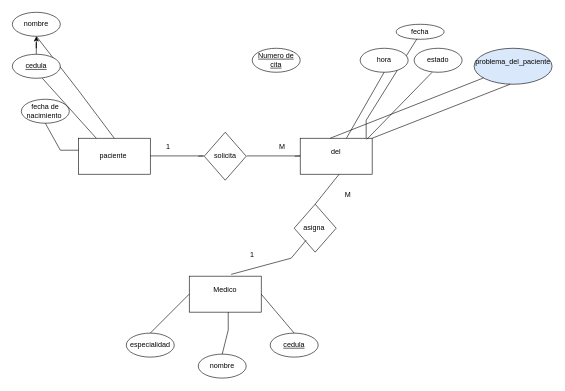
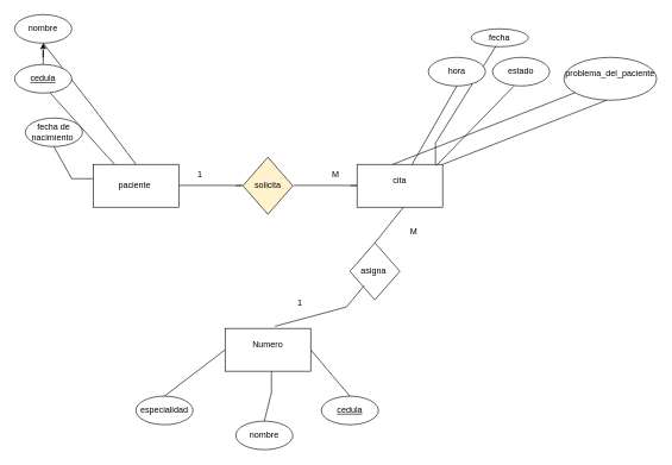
  <mxCell id="0" />
  <mxCell id="1" parent="0" />
  <mxCell id="2" value="paciente&amp;nbsp;" style="rounded=0;whiteSpace=wrap;html=1;" vertex="1" parent="1"><mxGeometry x="130" y="230" width="120" height="60" as="geometry" /></mxCell>
- <mxCell id="3" value="Medico&lt;div&gt;&lt;br&gt;&lt;/div&gt;" style="rounded=0;whiteSpace=wrap;html=1;" vertex="1" parent="1"><mxGeometry x="315" y="460" width="120" height="60" as="geometry" /></mxCell>
- <mxCell id="4" value="del&lt;div&gt;&lt;br&gt;&lt;/div&gt;" style="rounded=0;whiteSpace=wrap;html=1;" vertex="1" parent="1"><mxGeometry x="500" y="230" width="120" height="60" as="geometry" /></mxCell>
+ <mxCell id="3" value="Numero&lt;div&gt;&lt;br&gt;&lt;/div&gt;" style="rounded=0;whiteSpace=wrap;html=1;" vertex="1" parent="1"><mxGeometry x="315" y="460" width="120" height="60" as="geometry" /></mxCell>
+ <mxCell id="4" value="cita&lt;div&gt;&lt;br&gt;&lt;/div&gt;" style="rounded=0;whiteSpace=wrap;html=1;" vertex="1" parent="1"><mxGeometry x="500" y="230" width="120" height="60" as="geometry" /></mxCell>
  <mxCell id="5" value="" style="endArrow=none;html=1;rounded=0;entryX=0.5;entryY=0;entryDx=0;entryDy=0;exitX=0.5;exitY=1;exitDx=0;exitDy=0;" edge="1" parent="1" source="6" target="2"><mxGeometry width="50" height="50" relative="1" as="geometry"><mxPoint x="140" y="130" as="sourcePoint" /><mxPoint x="50" y="310" as="targetPoint" /><Array as="points"><mxPoint x="130" y="150" /></Array></mxGeometry></mxCell>
  <mxCell id="6" value="nombre" style="ellipse;whiteSpace=wrap;html=1;" vertex="1" parent="1"><mxGeometry x="20" y="20" width="80" height="40" as="geometry" /></mxCell>
  <mxCell id="7" value="fecha de nacimiento&amp;nbsp;" style="ellipse;whiteSpace=wrap;html=1;" vertex="1" parent="1"><mxGeometry x="35" y="165" width="80" height="40" as="geometry" /></mxCell>
  <mxCell id="8" value="" style="edgeStyle=orthogonalEdgeStyle;rounded=0;orthogonalLoop=1;jettySize=auto;html=1;" edge="1" parent="1" source="9" target="6"><mxGeometry relative="1" as="geometry" /></mxCell>
  <mxCell id="9" value="&lt;u&gt;cedula&lt;/u&gt;" style="ellipse;whiteSpace=wrap;html=1;" vertex="1" parent="1"><mxGeometry x="20" y="90" width="80" height="40" as="geometry" /></mxCell>
  <mxCell id="10" value="" style="endArrow=none;html=1;rounded=0;exitX=0.5;exitY=1;exitDx=0;exitDy=0;" edge="1" parent="1" source="7"><mxGeometry width="50" height="50" relative="1" as="geometry"><mxPoint x="80" y="300" as="sourcePoint" /><mxPoint x="130" y="250" as="targetPoint" /><Array as="points"><mxPoint x="100" y="250" /></Array></mxGeometry></mxCell>
  <mxCell id="11" value="" style="endArrow=none;html=1;rounded=0;exitX=0.25;exitY=0;exitDx=0;exitDy=0;" edge="1" parent="1" source="2"><mxGeometry width="50" height="50" relative="1" as="geometry"><mxPoint x="20" y="180" as="sourcePoint" /><mxPoint x="70" y="130" as="targetPoint" /></mxGeometry></mxCell>
- <mxCell id="12" value="solicita" style="rhombus;whiteSpace=wrap;html=1;" vertex="1" parent="1"><mxGeometry x="340" y="220" width="70" height="80" as="geometry" /></mxCell>
+ <mxCell id="12" value="solicita" style="rhombus;whiteSpace=wrap;html=1;fillColor=#fff2cc;" vertex="1" parent="1"><mxGeometry x="340" y="220" width="70" height="80" as="geometry" /></mxCell>
  <mxCell id="13" value="" style="endArrow=none;html=1;rounded=0;" edge="1" parent="1"><mxGeometry width="50" height="50" relative="1" as="geometry"><mxPoint x="250" y="259.5" as="sourcePoint" /><mxPoint x="330" y="260" as="targetPoint" /><Array as="points"><mxPoint x="339" y="259.5" /></Array></mxGeometry></mxCell>
  <mxCell id="14" value="" style="endArrow=none;html=1;rounded=0;" edge="1" parent="1"><mxGeometry width="50" height="50" relative="1" as="geometry"><mxPoint x="411" y="259.5" as="sourcePoint" /><mxPoint x="491" y="260" as="targetPoint" /><Array as="points"><mxPoint x="500" y="259.5" /></Array></mxGeometry></mxCell>
  <mxCell id="15" value="1" style="text;html=1;align=center;verticalAlign=middle;whiteSpace=wrap;rounded=0;" vertex="1" parent="1"><mxGeometry x="250" y="230" width="60" height="30" as="geometry" /></mxCell>
  <mxCell id="16" value="M" style="text;html=1;align=center;verticalAlign=middle;whiteSpace=wrap;rounded=0;" vertex="1" parent="1"><mxGeometry x="440" y="230" width="60" height="30" as="geometry" /></mxCell>
  <mxCell id="17" value="asigna&amp;nbsp;" style="rhombus;whiteSpace=wrap;html=1;" vertex="1" parent="1"><mxGeometry x="490" y="340" width="70" height="80" as="geometry" /></mxCell>
  <mxCell id="18" value="nombre" style="ellipse;whiteSpace=wrap;html=1;" vertex="1" parent="1"><mxGeometry x="330" y="590" width="80" height="40" as="geometry" /></mxCell>
  <mxCell id="19" value="&lt;u&gt;cedula&lt;/u&gt;" style="ellipse;whiteSpace=wrap;html=1;" vertex="1" parent="1"><mxGeometry x="450" y="555" width="80" height="40" as="geometry" /></mxCell>
- <mxCell id="20" value="especialidad" style="ellipse;whiteSpace=wrap;html=1;" vertex="1" parent="1"><mxGeometry x="210" y="555" width="80" height="40" as="geometry" /></mxCell>
+ <mxCell id="20" value="especialidad" style="ellipse;whiteSpace=wrap;html=1;" vertex="1" parent="1"><mxGeometry x="190" y="555" width="80" height="40" as="geometry" /></mxCell>
  <mxCell id="21" value="" style="endArrow=none;html=1;rounded=0;exitX=0.5;exitY=0;exitDx=0;exitDy=0;" edge="1" parent="1" source="20"><mxGeometry width="50" height="50" relative="1" as="geometry"><mxPoint x="265" y="540" as="sourcePoint" /><mxPoint x="315" y="490" as="targetPoint" /></mxGeometry></mxCell>
  <mxCell id="22" value="" style="endArrow=none;html=1;rounded=0;entryX=0.5;entryY=0;entryDx=0;entryDy=0;" edge="1" parent="1" target="19"><mxGeometry width="50" height="50" relative="1" as="geometry"><mxPoint x="435" y="490" as="sourcePoint" /><mxPoint x="485" y="440" as="targetPoint" /><Array as="points" /></mxGeometry></mxCell>
  <mxCell id="23" value="" style="endArrow=none;html=1;rounded=0;exitX=0.5;exitY=0;exitDx=0;exitDy=0;" edge="1" parent="1" source="18"><mxGeometry width="50" height="50" relative="1" as="geometry"><mxPoint x="330" y="570" as="sourcePoint" /><mxPoint x="380" y="520" as="targetPoint" /><Array as="points"><mxPoint x="380" y="550" /></Array></mxGeometry></mxCell>
- <mxCell id="24" value="&lt;u&gt;Numero de cita&lt;/u&gt;" style="ellipse;whiteSpace=wrap;html=1;" vertex="1" parent="1"><mxGeometry x="420" y="80" width="80" height="40" as="geometry" /></mxCell>
  <mxCell id="25" value="fecha" style="ellipse;whiteSpace=wrap;html=1;" vertex="1" parent="1"><mxGeometry x="660" y="40" width="80" height="25" as="geometry" /></mxCell>
- <mxCell id="26" value="problema_del_paciente&lt;div&gt;&lt;br&gt;&lt;/div&gt;" style="ellipse;whiteSpace=wrap;html=1;fillColor=#dae8fc;" vertex="1" parent="1"><mxGeometry x="790" y="80" width="130" height="60" as="geometry" /></mxCell>
+ <mxCell id="26" value="problema_del_paciente&lt;div&gt;&lt;br&gt;&lt;/div&gt;" style="ellipse;whiteSpace=wrap;html=1;" vertex="1" parent="1"><mxGeometry x="790" y="80" width="130" height="60" as="geometry" /></mxCell>
  <mxCell id="27" value="" style="endArrow=none;html=1;rounded=0;" edge="1" parent="1"><mxGeometry width="50" height="50" relative="1" as="geometry"><mxPoint x="525" y="340" as="sourcePoint" /><mxPoint x="565" y="290" as="targetPoint" /><Array as="points" /></mxGeometry></mxCell>
  <mxCell id="28" value="" style="endArrow=none;html=1;rounded=0;exitX=0.583;exitY=-0.05;exitDx=0;exitDy=0;exitPerimeter=0;" edge="1" parent="1" source="3"><mxGeometry width="50" height="50" relative="1" as="geometry"><mxPoint x="470" y="450" as="sourcePoint" /><mxPoint x="510" y="400" as="targetPoint" /><Array as="points"><mxPoint x="485" y="430" /></Array></mxGeometry></mxCell>
  <mxCell id="29" value="" style="endArrow=none;html=1;rounded=0;exitX=0.417;exitY=0;exitDx=0;exitDy=0;exitPerimeter=0;" edge="1" parent="1" source="4" target="26"><mxGeometry width="50" height="50" relative="1" as="geometry"><mxPoint x="450" y="200" as="sourcePoint" /><mxPoint x="500" y="150" as="targetPoint" /></mxGeometry></mxCell>
  <mxCell id="30" value="" style="endArrow=none;html=1;rounded=0;entryX=0.431;entryY=0.983;entryDx=0;entryDy=0;entryPerimeter=0;" edge="1" parent="1" target="25"><mxGeometry width="50" height="50" relative="1" as="geometry"><mxPoint x="610" y="230" as="sourcePoint" /><mxPoint x="600" y="180" as="targetPoint" /><Array as="points"><mxPoint x="610" y="200" /></Array></mxGeometry></mxCell>
  <mxCell id="31" value="1" style="text;html=1;align=center;verticalAlign=middle;whiteSpace=wrap;rounded=0;" vertex="1" parent="1"><mxGeometry x="390" y="410" width="60" height="30" as="geometry" /></mxCell>
  <mxCell id="32" value="M" style="text;html=1;align=center;verticalAlign=middle;whiteSpace=wrap;rounded=0;" vertex="1" parent="1"><mxGeometry x="550" y="310" width="60" height="30" as="geometry" /></mxCell>
  <mxCell id="33" value="estado" style="ellipse;whiteSpace=wrap;html=1;" vertex="1" parent="1"><mxGeometry x="690" y="80" width="80" height="40" as="geometry" /></mxCell>
  <mxCell id="34" value="hora" style="ellipse;whiteSpace=wrap;html=1;" vertex="1" parent="1"><mxGeometry x="600" y="80" width="80" height="40" as="geometry" /></mxCell>
  <mxCell id="35" value="" style="endArrow=none;html=1;rounded=0;exitX=1;exitY=0;exitDx=0;exitDy=0;" edge="1" parent="1" source="4"><mxGeometry width="50" height="50" relative="1" as="geometry"><mxPoint x="800" y="190" as="sourcePoint" /><mxPoint x="850" y="140" as="targetPoint" /></mxGeometry></mxCell>
  <mxCell id="36" value="" style="endArrow=none;html=1;rounded=0;exitX=0.926;exitY=0.031;exitDx=0;exitDy=0;exitPerimeter=0;" edge="1" parent="1" source="4"><mxGeometry width="50" height="50" relative="1" as="geometry"><mxPoint x="670" y="170" as="sourcePoint" /><mxPoint x="720" y="120" as="targetPoint" /></mxGeometry></mxCell>
  <mxCell id="37" value="" style="endArrow=none;html=1;rounded=0;" edge="1" parent="1" source="4"><mxGeometry width="50" height="50" relative="1" as="geometry"><mxPoint x="590" y="170" as="sourcePoint" /><mxPoint x="640" y="120" as="targetPoint" /></mxGeometry></mxCell>
